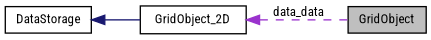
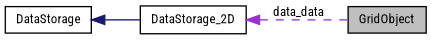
  digraph {
    fontname="Roboto Condensed"
    rankdir=LR
    node [color=black fillcolor=white fontname="Roboto Condensed" fontsize=10 shape=record style=filled]
    edge [dir=back fontname="Roboto Condensed" fontsize=10 labelfontname=Helvetica labelfontsize=10]
    n1 [fillcolor=grey75 fontcolor=black height=0.2 label=GridObject width=0.4]
-   n2 [height=0.2 label=GridObject_2D width=0.4]
+   n2 [height=0.2 label=DataStorage_2D width=0.4]
    n3 [height=0.2 label=DataStorage width=0.4]
    n2 -> n1 [color=darkorchid3 label=" data_data" style=dashed]
    n3 -> n2 [color=midnightblue style=solid]
  }
